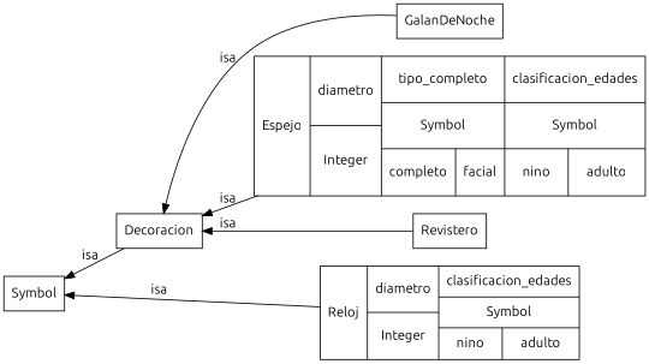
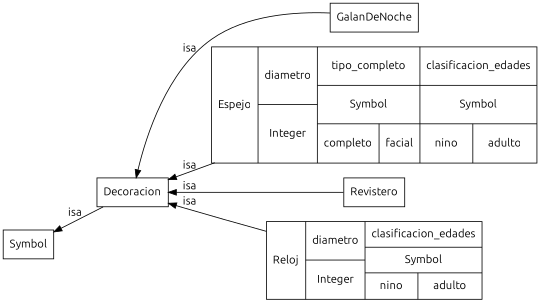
  digraph {
    fontname=Ubuntu
    rankdir=LR
    node [color="0.0,0.0,0.0" fontcolor="0.0,0.0,0.0" fontname=Ubuntu shape=box]
    edge [color="0.0,0.0,0.0" dir=back fontcolor="0.0,0.0,0.0" fontname=Ubuntu]
    n1 [height=0.50 label=GalanDeNoche width=1.42]
    n2 [height=0.50 label=Decoracion width=1.11]
    n3 [height=2.00 label="{Espejo|{diametro|Integer}|{tipo_completo|Symbol|{completo|facial}}|{clasificacion_edades|Symbol|{nino|adulto}}}" shape=record width=3.33]
    n4 [height=0.50 label=Revistero width=0.97]
    n5 [height=1.33 label="{Reloj|{diametro|Integer}|{clasificacion_edades|Symbol|{nino|adulto}}}" shape=record width=3.33]
    n6 [height=0.50 label=Symbol width=0.86]
    n2 -> n1 [label=isa]
    n2 -> n3 [label=isa]
    n2 -> n4 [label=isa]
-   n6 -> n5 [label=isa]
+   n2 -> n5 [label=isa]
    n6 -> n2 [label=isa]
  }
